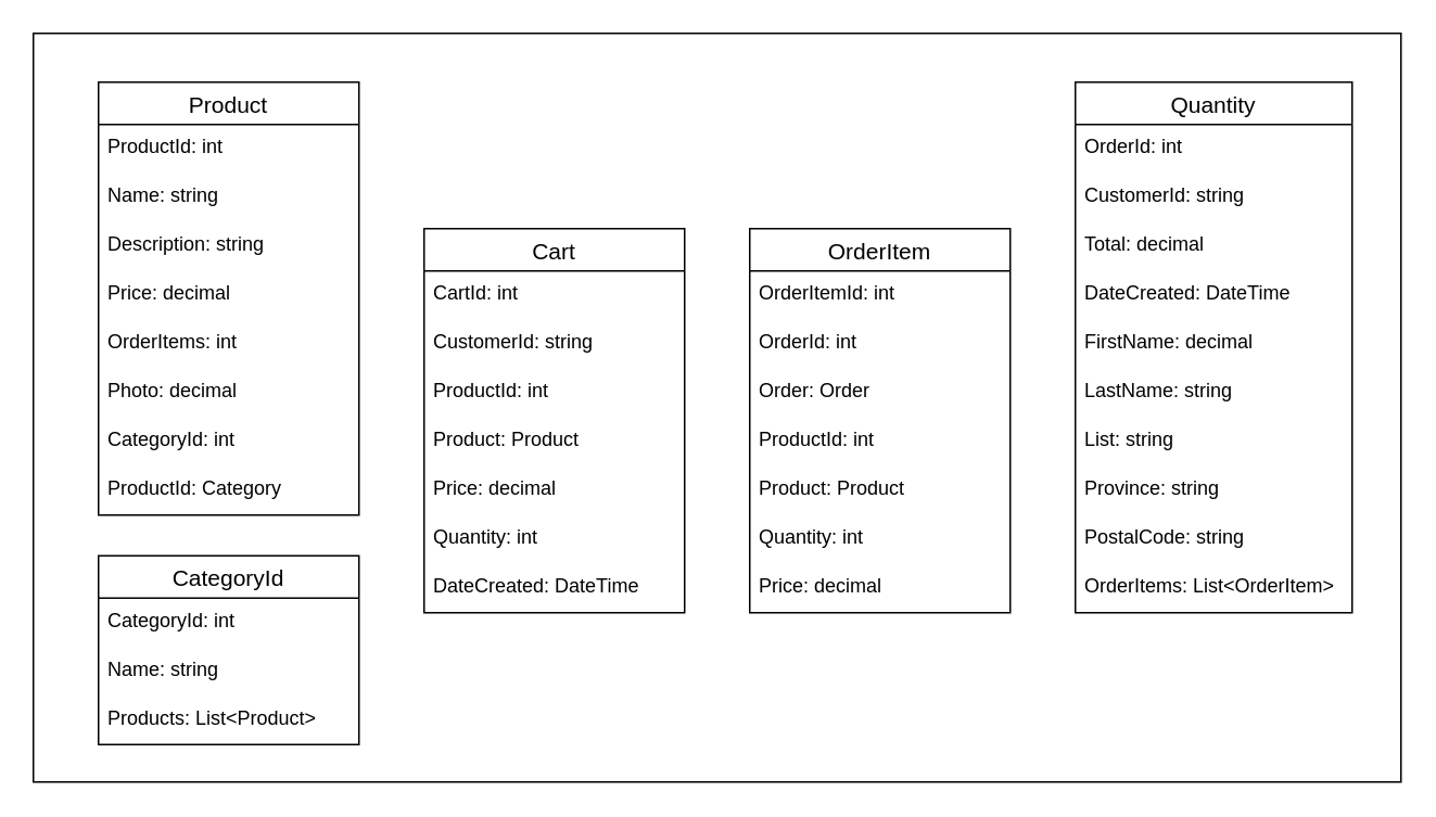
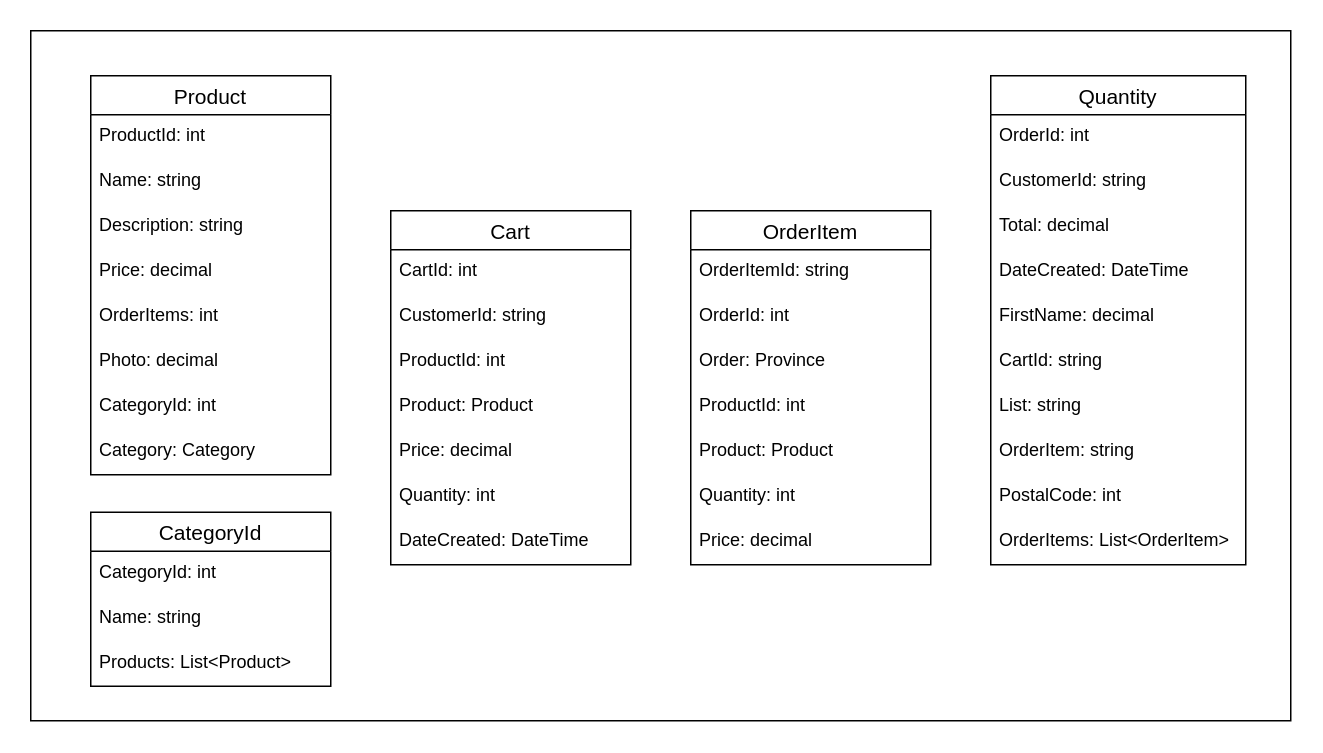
  <mxCell id="0" />
  <mxCell id="1" parent="0" />
  <mxCell id="2" value="" style="rounded=0;whiteSpace=wrap;html=1;" parent="1" vertex="1"><mxGeometry x="20" y="20" width="840" height="460" as="geometry" /></mxCell>
  <mxCell id="3" value="Product" style="swimlane;fontStyle=0;childLayout=stackLayout;horizontal=1;startSize=26;horizontalStack=0;resizeParent=1;resizeParentMax=0;resizeLast=0;collapsible=1;marginBottom=0;align=center;fontSize=14;" parent="1" vertex="1"><mxGeometry x="60" y="50" width="160" height="266" as="geometry" /></mxCell>
  <mxCell id="4" value="ProductId: int" style="text;strokeColor=none;fillColor=none;spacingLeft=4;spacingRight=4;overflow=hidden;rotatable=0;points=[[0,0.5],[1,0.5]];portConstraint=eastwest;fontSize=12;" parent="3" vertex="1"><mxGeometry y="26" width="160" height="30" as="geometry" /></mxCell>
  <mxCell id="5" value="Name: string" style="text;strokeColor=none;fillColor=none;spacingLeft=4;spacingRight=4;overflow=hidden;rotatable=0;points=[[0,0.5],[1,0.5]];portConstraint=eastwest;fontSize=12;" parent="3" vertex="1"><mxGeometry y="56" width="160" height="30" as="geometry" /></mxCell>
  <mxCell id="6" value="Description: string" style="text;strokeColor=none;fillColor=none;spacingLeft=4;spacingRight=4;overflow=hidden;rotatable=0;points=[[0,0.5],[1,0.5]];portConstraint=eastwest;fontSize=12;" parent="3" vertex="1"><mxGeometry y="86" width="160" height="30" as="geometry" /></mxCell>
  <mxCell id="7" value="Price: decimal" style="text;strokeColor=none;fillColor=none;spacingLeft=4;spacingRight=4;overflow=hidden;rotatable=0;points=[[0,0.5],[1,0.5]];portConstraint=eastwest;fontSize=12;" parent="3" vertex="1"><mxGeometry y="116" width="160" height="30" as="geometry" /></mxCell>
  <mxCell id="8" value="OrderItems: int" style="text;strokeColor=none;fillColor=none;spacingLeft=4;spacingRight=4;overflow=hidden;rotatable=0;points=[[0,0.5],[1,0.5]];portConstraint=eastwest;fontSize=12;" parent="3" vertex="1"><mxGeometry y="146" width="160" height="30" as="geometry" /></mxCell>
  <mxCell id="9" value="Photo: decimal" style="text;strokeColor=none;fillColor=none;spacingLeft=4;spacingRight=4;overflow=hidden;rotatable=0;points=[[0,0.5],[1,0.5]];portConstraint=eastwest;fontSize=12;" parent="3" vertex="1"><mxGeometry y="176" width="160" height="30" as="geometry" /></mxCell>
  <mxCell id="10" value="CategoryId: int" style="text;strokeColor=none;fillColor=none;spacingLeft=4;spacingRight=4;overflow=hidden;rotatable=0;points=[[0,0.5],[1,0.5]];portConstraint=eastwest;fontSize=12;" parent="3" vertex="1"><mxGeometry y="206" width="160" height="30" as="geometry" /></mxCell>
- <mxCell id="11" value="ProductId: Category" style="text;strokeColor=none;fillColor=none;spacingLeft=4;spacingRight=4;overflow=hidden;rotatable=0;points=[[0,0.5],[1,0.5]];portConstraint=eastwest;fontSize=12;" parent="3" vertex="1"><mxGeometry y="236" width="160" height="30" as="geometry" /></mxCell>
+ <mxCell id="11" value="Category: Category" style="text;strokeColor=none;fillColor=none;spacingLeft=4;spacingRight=4;overflow=hidden;rotatable=0;points=[[0,0.5],[1,0.5]];portConstraint=eastwest;fontSize=12;" parent="3" vertex="1"><mxGeometry y="236" width="160" height="30" as="geometry" /></mxCell>
  <mxCell id="12" value="CategoryId" style="swimlane;fontStyle=0;childLayout=stackLayout;horizontal=1;startSize=26;horizontalStack=0;resizeParent=1;resizeParentMax=0;resizeLast=0;collapsible=1;marginBottom=0;align=center;fontSize=14;" parent="1" vertex="1"><mxGeometry x="60" y="341" width="160" height="116" as="geometry" /></mxCell>
  <mxCell id="13" value="CategoryId: int" style="text;strokeColor=none;fillColor=none;spacingLeft=4;spacingRight=4;overflow=hidden;rotatable=0;points=[[0,0.5],[1,0.5]];portConstraint=eastwest;fontSize=12;" parent="12" vertex="1"><mxGeometry y="26" width="160" height="30" as="geometry" /></mxCell>
  <mxCell id="14" value="Name: string" style="text;strokeColor=none;fillColor=none;spacingLeft=4;spacingRight=4;overflow=hidden;rotatable=0;points=[[0,0.5],[1,0.5]];portConstraint=eastwest;fontSize=12;" parent="12" vertex="1"><mxGeometry y="56" width="160" height="30" as="geometry" /></mxCell>
  <mxCell id="15" value="Products: List&lt;Product&gt;" style="text;strokeColor=none;fillColor=none;spacingLeft=4;spacingRight=4;overflow=hidden;rotatable=0;points=[[0,0.5],[1,0.5]];portConstraint=eastwest;fontSize=12;" parent="12" vertex="1"><mxGeometry y="86" width="160" height="30" as="geometry" /></mxCell>
  <mxCell id="16" value="Cart" style="swimlane;fontStyle=0;childLayout=stackLayout;horizontal=1;startSize=26;horizontalStack=0;resizeParent=1;resizeParentMax=0;resizeLast=0;collapsible=1;marginBottom=0;align=center;fontSize=14;" parent="1" vertex="1"><mxGeometry x="260" y="140" width="160" height="236" as="geometry" /></mxCell>
  <mxCell id="17" value="CartId: int" style="text;strokeColor=none;fillColor=none;spacingLeft=4;spacingRight=4;overflow=hidden;rotatable=0;points=[[0,0.5],[1,0.5]];portConstraint=eastwest;fontSize=12;" parent="16" vertex="1"><mxGeometry y="26" width="160" height="30" as="geometry" /></mxCell>
  <mxCell id="18" value="CustomerId: string" style="text;strokeColor=none;fillColor=none;spacingLeft=4;spacingRight=4;overflow=hidden;rotatable=0;points=[[0,0.5],[1,0.5]];portConstraint=eastwest;fontSize=12;" parent="16" vertex="1"><mxGeometry y="56" width="160" height="30" as="geometry" /></mxCell>
  <mxCell id="19" value="ProductId: int" style="text;strokeColor=none;fillColor=none;spacingLeft=4;spacingRight=4;overflow=hidden;rotatable=0;points=[[0,0.5],[1,0.5]];portConstraint=eastwest;fontSize=12;" parent="16" vertex="1"><mxGeometry y="86" width="160" height="30" as="geometry" /></mxCell>
  <mxCell id="20" value="Product: Product" style="text;strokeColor=none;fillColor=none;spacingLeft=4;spacingRight=4;overflow=hidden;rotatable=0;points=[[0,0.5],[1,0.5]];portConstraint=eastwest;fontSize=12;" parent="16" vertex="1"><mxGeometry y="116" width="160" height="30" as="geometry" /></mxCell>
  <mxCell id="21" value="Price: decimal" style="text;strokeColor=none;fillColor=none;spacingLeft=4;spacingRight=4;overflow=hidden;rotatable=0;points=[[0,0.5],[1,0.5]];portConstraint=eastwest;fontSize=12;" parent="16" vertex="1"><mxGeometry y="146" width="160" height="30" as="geometry" /></mxCell>
  <mxCell id="22" value="Quantity: int" style="text;strokeColor=none;fillColor=none;spacingLeft=4;spacingRight=4;overflow=hidden;rotatable=0;points=[[0,0.5],[1,0.5]];portConstraint=eastwest;fontSize=12;" parent="16" vertex="1"><mxGeometry y="176" width="160" height="30" as="geometry" /></mxCell>
  <mxCell id="23" value="DateCreated: DateTime" style="text;strokeColor=none;fillColor=none;spacingLeft=4;spacingRight=4;overflow=hidden;rotatable=0;points=[[0,0.5],[1,0.5]];portConstraint=eastwest;fontSize=12;" parent="16" vertex="1"><mxGeometry y="206" width="160" height="30" as="geometry" /></mxCell>
  <mxCell id="24" value="Quantity" style="swimlane;fontStyle=0;childLayout=stackLayout;horizontal=1;startSize=26;horizontalStack=0;resizeParent=1;resizeParentMax=0;resizeLast=0;collapsible=1;marginBottom=0;align=center;fontSize=14;" parent="1" vertex="1"><mxGeometry x="660" y="50" width="170" height="326" as="geometry" /></mxCell>
  <mxCell id="25" value="OrderId: int" style="text;strokeColor=none;fillColor=none;spacingLeft=4;spacingRight=4;overflow=hidden;rotatable=0;points=[[0,0.5],[1,0.5]];portConstraint=eastwest;fontSize=12;" parent="24" vertex="1"><mxGeometry y="26" width="170" height="30" as="geometry" /></mxCell>
  <mxCell id="26" value="CustomerId: string" style="text;strokeColor=none;fillColor=none;spacingLeft=4;spacingRight=4;overflow=hidden;rotatable=0;points=[[0,0.5],[1,0.5]];portConstraint=eastwest;fontSize=12;" parent="24" vertex="1"><mxGeometry y="56" width="170" height="30" as="geometry" /></mxCell>
  <mxCell id="27" value="Total: decimal" style="text;strokeColor=none;fillColor=none;spacingLeft=4;spacingRight=4;overflow=hidden;rotatable=0;points=[[0,0.5],[1,0.5]];portConstraint=eastwest;fontSize=12;" parent="24" vertex="1"><mxGeometry y="86" width="170" height="30" as="geometry" /></mxCell>
  <mxCell id="28" value="DateCreated: DateTime" style="text;strokeColor=none;fillColor=none;spacingLeft=4;spacingRight=4;overflow=hidden;rotatable=0;points=[[0,0.5],[1,0.5]];portConstraint=eastwest;fontSize=12;" parent="24" vertex="1"><mxGeometry y="116" width="170" height="30" as="geometry" /></mxCell>
  <mxCell id="29" value="FirstName: decimal" style="text;strokeColor=none;fillColor=none;spacingLeft=4;spacingRight=4;overflow=hidden;rotatable=0;points=[[0,0.5],[1,0.5]];portConstraint=eastwest;fontSize=12;" parent="24" vertex="1"><mxGeometry y="146" width="170" height="30" as="geometry" /></mxCell>
- <mxCell id="30" value="LastName: string" style="text;strokeColor=none;fillColor=none;spacingLeft=4;spacingRight=4;overflow=hidden;rotatable=0;points=[[0,0.5],[1,0.5]];portConstraint=eastwest;fontSize=12;" parent="24" vertex="1"><mxGeometry y="176" width="170" height="30" as="geometry" /></mxCell>
+ <mxCell id="30" value="CartId: string" style="text;strokeColor=none;fillColor=none;spacingLeft=4;spacingRight=4;overflow=hidden;rotatable=0;points=[[0,0.5],[1,0.5]];portConstraint=eastwest;fontSize=12;" parent="24" vertex="1"><mxGeometry y="176" width="170" height="30" as="geometry" /></mxCell>
  <mxCell id="31" value="List: string" style="text;strokeColor=none;fillColor=none;spacingLeft=4;spacingRight=4;overflow=hidden;rotatable=0;points=[[0,0.5],[1,0.5]];portConstraint=eastwest;fontSize=12;" parent="24" vertex="1"><mxGeometry y="206" width="170" height="30" as="geometry" /></mxCell>
- <mxCell id="32" value="Province: string" style="text;strokeColor=none;fillColor=none;spacingLeft=4;spacingRight=4;overflow=hidden;rotatable=0;points=[[0,0.5],[1,0.5]];portConstraint=eastwest;fontSize=12;" parent="24" vertex="1"><mxGeometry y="236" width="170" height="30" as="geometry" /></mxCell>
- <mxCell id="33" value="PostalCode: string" style="text;strokeColor=none;fillColor=none;spacingLeft=4;spacingRight=4;overflow=hidden;rotatable=0;points=[[0,0.5],[1,0.5]];portConstraint=eastwest;fontSize=12;" parent="24" vertex="1"><mxGeometry y="266" width="170" height="30" as="geometry" /></mxCell>
+ <mxCell id="32" value="OrderItem: string" style="text;strokeColor=none;fillColor=none;spacingLeft=4;spacingRight=4;overflow=hidden;rotatable=0;points=[[0,0.5],[1,0.5]];portConstraint=eastwest;fontSize=12;" parent="24" vertex="1"><mxGeometry y="236" width="170" height="30" as="geometry" /></mxCell>
+ <mxCell id="33" value="PostalCode: int" style="text;strokeColor=none;fillColor=none;spacingLeft=4;spacingRight=4;overflow=hidden;rotatable=0;points=[[0,0.5],[1,0.5]];portConstraint=eastwest;fontSize=12;" parent="24" vertex="1"><mxGeometry y="266" width="170" height="30" as="geometry" /></mxCell>
  <mxCell id="34" value="OrderItems: List&lt;OrderItem&gt; " style="text;strokeColor=none;fillColor=none;spacingLeft=4;spacingRight=4;overflow=hidden;rotatable=0;points=[[0,0.5],[1,0.5]];portConstraint=eastwest;fontSize=12;" parent="24" vertex="1"><mxGeometry y="296" width="170" height="30" as="geometry" /></mxCell>
  <mxCell id="35" value="OrderItem" style="swimlane;fontStyle=0;childLayout=stackLayout;horizontal=1;startSize=26;horizontalStack=0;resizeParent=1;resizeParentMax=0;resizeLast=0;collapsible=1;marginBottom=0;align=center;fontSize=14;" parent="1" vertex="1"><mxGeometry x="460" y="140" width="160" height="236" as="geometry" /></mxCell>
- <mxCell id="36" value="OrderItemId: int" style="text;strokeColor=none;fillColor=none;spacingLeft=4;spacingRight=4;overflow=hidden;rotatable=0;points=[[0,0.5],[1,0.5]];portConstraint=eastwest;fontSize=12;" parent="35" vertex="1"><mxGeometry y="26" width="160" height="30" as="geometry" /></mxCell>
+ <mxCell id="36" value="OrderItemId: string" style="text;strokeColor=none;fillColor=none;spacingLeft=4;spacingRight=4;overflow=hidden;rotatable=0;points=[[0,0.5],[1,0.5]];portConstraint=eastwest;fontSize=12;" parent="35" vertex="1"><mxGeometry y="26" width="160" height="30" as="geometry" /></mxCell>
  <mxCell id="37" value="OrderId: int" style="text;strokeColor=none;fillColor=none;spacingLeft=4;spacingRight=4;overflow=hidden;rotatable=0;points=[[0,0.5],[1,0.5]];portConstraint=eastwest;fontSize=12;" parent="35" vertex="1"><mxGeometry y="56" width="160" height="30" as="geometry" /></mxCell>
- <mxCell id="38" value="Order: Order" style="text;strokeColor=none;fillColor=none;spacingLeft=4;spacingRight=4;overflow=hidden;rotatable=0;points=[[0,0.5],[1,0.5]];portConstraint=eastwest;fontSize=12;" parent="35" vertex="1"><mxGeometry y="86" width="160" height="30" as="geometry" /></mxCell>
+ <mxCell id="38" value="Order: Province" style="text;strokeColor=none;fillColor=none;spacingLeft=4;spacingRight=4;overflow=hidden;rotatable=0;points=[[0,0.5],[1,0.5]];portConstraint=eastwest;fontSize=12;" parent="35" vertex="1"><mxGeometry y="86" width="160" height="30" as="geometry" /></mxCell>
  <mxCell id="39" value="ProductId: int" style="text;strokeColor=none;fillColor=none;spacingLeft=4;spacingRight=4;overflow=hidden;rotatable=0;points=[[0,0.5],[1,0.5]];portConstraint=eastwest;fontSize=12;" parent="35" vertex="1"><mxGeometry y="116" width="160" height="30" as="geometry" /></mxCell>
  <mxCell id="40" value="Product: Product" style="text;strokeColor=none;fillColor=none;spacingLeft=4;spacingRight=4;overflow=hidden;rotatable=0;points=[[0,0.5],[1,0.5]];portConstraint=eastwest;fontSize=12;" parent="35" vertex="1"><mxGeometry y="146" width="160" height="30" as="geometry" /></mxCell>
  <mxCell id="41" value="Quantity: int" style="text;strokeColor=none;fillColor=none;spacingLeft=4;spacingRight=4;overflow=hidden;rotatable=0;points=[[0,0.5],[1,0.5]];portConstraint=eastwest;fontSize=12;" parent="35" vertex="1"><mxGeometry y="176" width="160" height="30" as="geometry" /></mxCell>
  <mxCell id="42" value="Price: decimal" style="text;strokeColor=none;fillColor=none;spacingLeft=4;spacingRight=4;overflow=hidden;rotatable=0;points=[[0,0.5],[1,0.5]];portConstraint=eastwest;fontSize=12;" parent="35" vertex="1"><mxGeometry y="206" width="160" height="30" as="geometry" /></mxCell>
